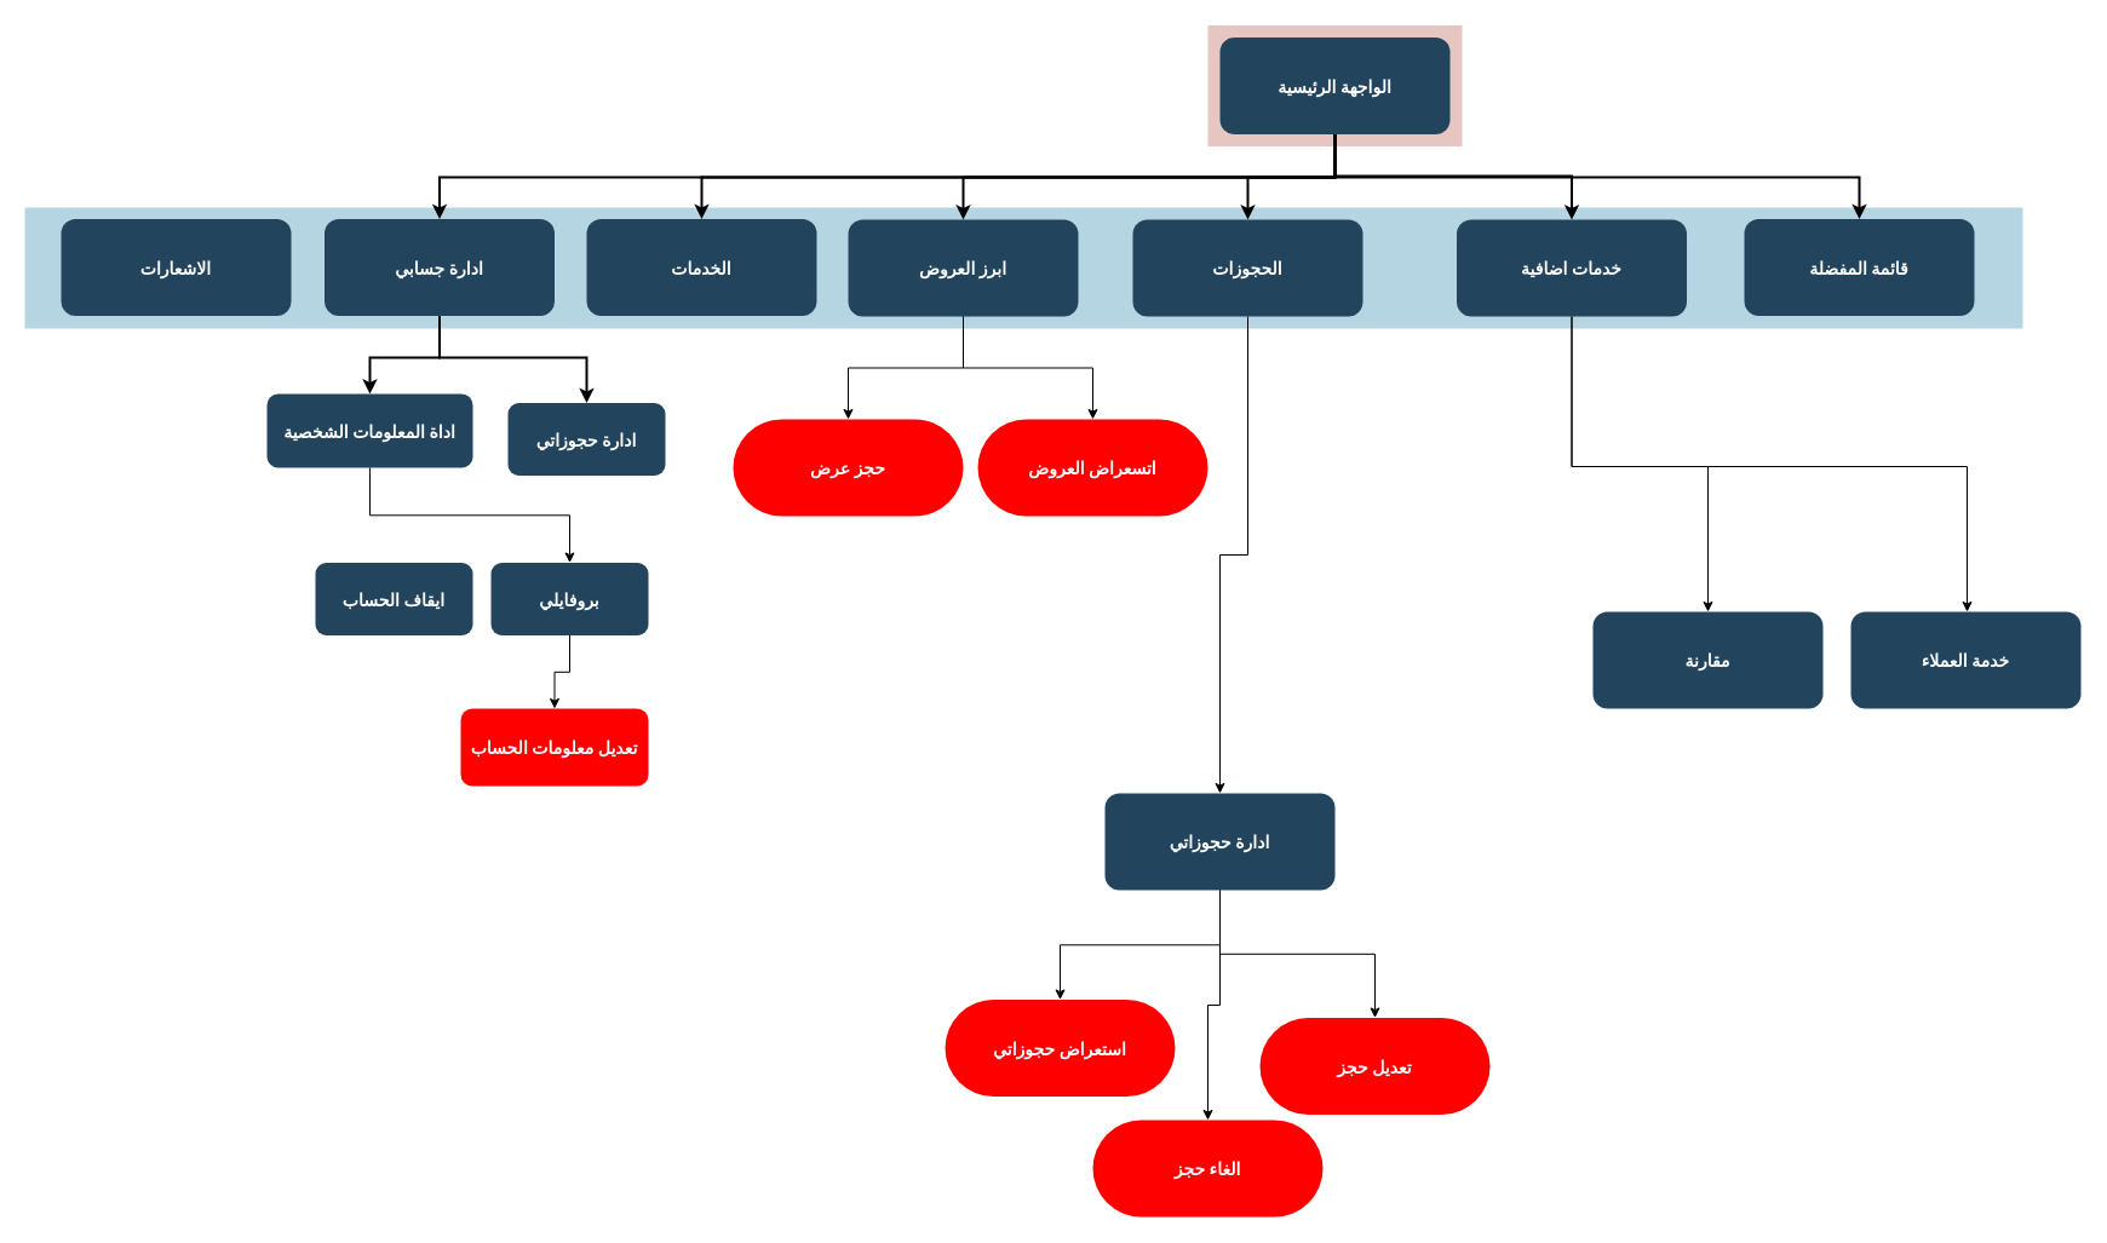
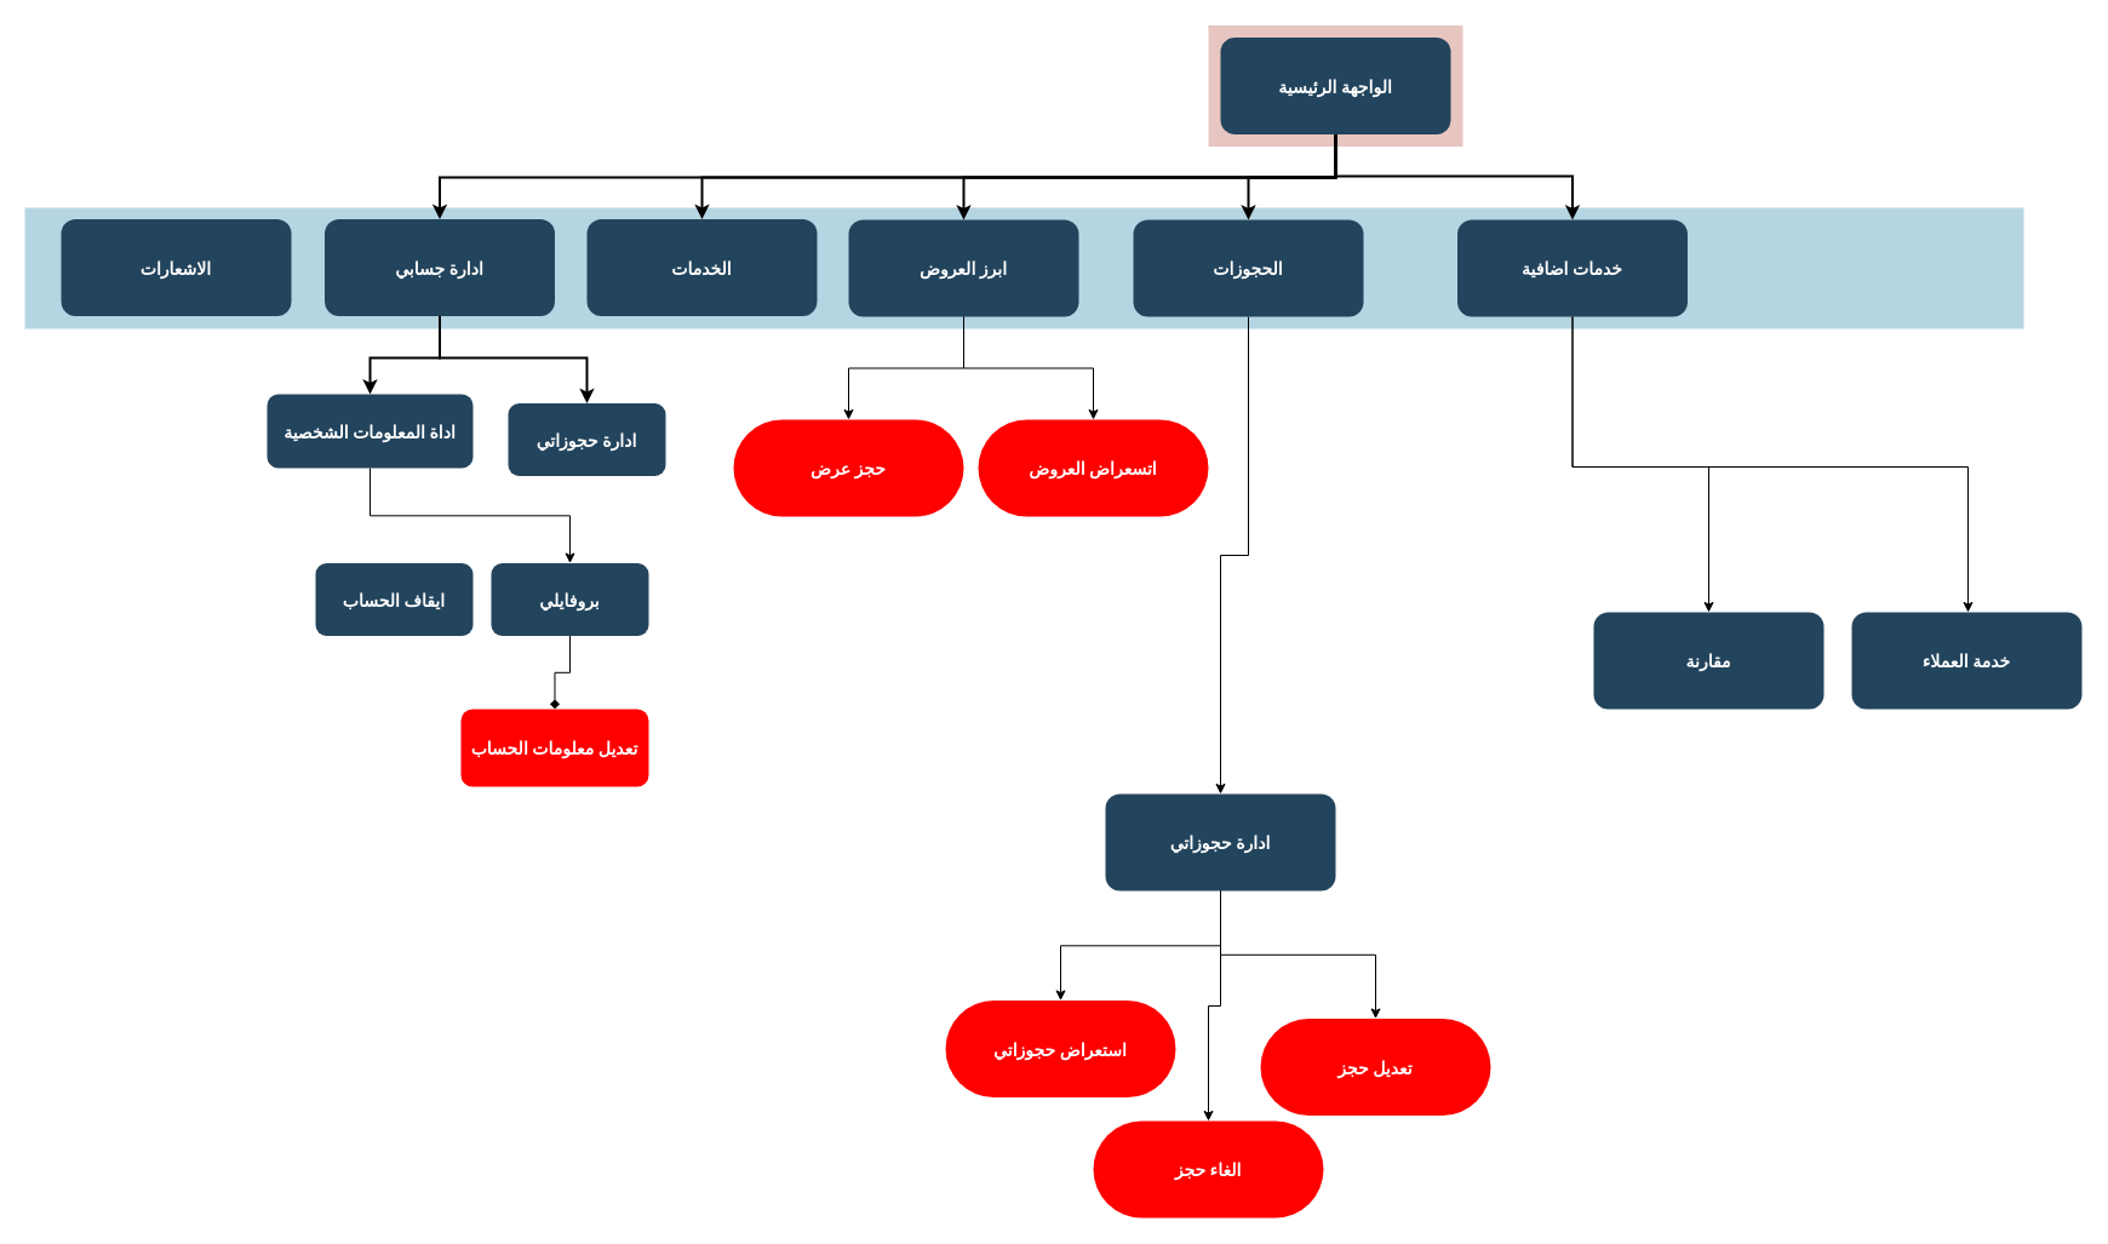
  <mxCell id="0" />
  <mxCell id="1" parent="0" />
  <mxCell id="2" value="" style="fillColor=#AE4132;strokeColor=none;opacity=30;" parent="1" vertex="1"><mxGeometry x="997" y="20.5" width="210" height="100.0" as="geometry" /></mxCell>
  <mxCell id="3" value="" style="fillColor=#10739E;strokeColor=none;opacity=30;" parent="1" vertex="1"><mxGeometry x="20" y="171" width="1650" height="100" as="geometry" /></mxCell>
  <mxCell id="4" value="الواجهة الرئيسية" style="rounded=1;fillColor=#23445D;gradientColor=none;strokeColor=none;fontColor=#FFFFFF;fontStyle=1;fontFamily=Tahoma;fontSize=14" parent="1" vertex="1"><mxGeometry x="1007" y="30.5" width="190" height="80" as="geometry" /></mxCell>
  <mxCell id="5" value="" style="edgeStyle=orthogonalEdgeStyle;rounded=0;orthogonalLoop=1;jettySize=auto;html=1;" edge="1" parent="1" source="6" target="8"><mxGeometry relative="1" as="geometry" /></mxCell>
  <mxCell id="6" value="الحجوزات" style="rounded=1;fillColor=#23445D;gradientColor=none;strokeColor=none;fontColor=#FFFFFF;fontStyle=1;fontFamily=Tahoma;fontSize=14" parent="1" vertex="1"><mxGeometry x="935" y="181" width="190" height="80" as="geometry" /></mxCell>
  <mxCell id="7" value="" style="edgeStyle=orthogonalEdgeStyle;rounded=0;orthogonalLoop=1;jettySize=auto;html=1;" edge="1" parent="1" source="8" target="9"><mxGeometry relative="1" as="geometry" /></mxCell>
  <mxCell id="8" value="ادارة حجوزاتي" style="rounded=1;fillColor=#23445D;gradientColor=none;strokeColor=none;fontColor=#FFFFFF;fontStyle=1;fontFamily=Tahoma;fontSize=14" vertex="1" parent="1"><mxGeometry x="912" y="655" width="190" height="80" as="geometry" /></mxCell>
  <mxCell id="9" value="استعراض حجوزاتي" style="rounded=1;fillColor=#FF0000;gradientColor=none;strokeColor=none;fontColor=#FFFFFF;fontStyle=1;fontFamily=Tahoma;fontSize=14;arcSize=50;" vertex="1" parent="1"><mxGeometry x="780" y="825.5" width="190" height="80" as="geometry" /></mxCell>
  <mxCell id="10" value="" style="edgeStyle=elbowEdgeStyle;elbow=vertical;strokeWidth=2;rounded=0" parent="1" source="4" target="6" edge="1"><mxGeometry x="337" y="215.5" width="100" height="100" as="geometry"><mxPoint x="587" y="160.5" as="sourcePoint" /><mxPoint x="687" y="60.5" as="targetPoint" /></mxGeometry></mxCell>
  <mxCell id="11" value="" style="edgeStyle=orthogonalEdgeStyle;rounded=0;orthogonalLoop=1;jettySize=auto;html=1;" edge="1" parent="1" source="12" target="14"><mxGeometry relative="1" as="geometry" /></mxCell>
  <mxCell id="12" value="ابرز العروض" style="rounded=1;fillColor=#23445D;gradientColor=none;strokeColor=none;fontColor=#FFFFFF;fontStyle=1;fontFamily=Tahoma;fontSize=14" parent="1" vertex="1"><mxGeometry x="700" y="181" width="190" height="80" as="geometry" /></mxCell>
  <mxCell id="13" value="" style="edgeStyle=orthogonalEdgeStyle;rounded=0;orthogonalLoop=1;jettySize=auto;html=1;exitX=0.5;exitY=1;exitDx=0;exitDy=0;" edge="1" parent="1" source="12" target="15"><mxGeometry relative="1" as="geometry"><mxPoint x="700" y="435" as="sourcePoint" /></mxGeometry></mxCell>
  <mxCell id="14" value="حجز عرض" style="rounded=1;fillColor=#FF0000;gradientColor=none;strokeColor=none;fontColor=#FFFFFF;fontStyle=1;fontFamily=Tahoma;fontSize=14;arcSize=50;" vertex="1" parent="1"><mxGeometry x="605" y="346" width="190" height="80" as="geometry" /></mxCell>
  <mxCell id="15" value="اتسعراض العروض" style="rounded=1;fillColor=#FF0000;gradientColor=none;strokeColor=none;fontColor=#FFFFFF;fontStyle=1;fontFamily=Tahoma;fontSize=14;arcSize=50;" vertex="1" parent="1"><mxGeometry x="807" y="346" width="190" height="80" as="geometry" /></mxCell>
  <mxCell id="16" value="الخدمات" style="rounded=1;fillColor=#23445D;gradientColor=none;strokeColor=none;fontColor=#FFFFFF;fontStyle=1;fontFamily=Tahoma;fontSize=14" parent="1" vertex="1"><mxGeometry x="484" y="180.5" width="190" height="80" as="geometry" /></mxCell>
  <mxCell id="17" value="ادارة جسابي" style="rounded=1;fillColor=#23445D;gradientColor=none;strokeColor=none;fontColor=#FFFFFF;fontStyle=1;fontFamily=Tahoma;fontSize=14" parent="1" vertex="1"><mxGeometry x="267.5" y="180.5" width="190" height="80" as="geometry" /></mxCell>
  <mxCell id="18" value="" style="edgeStyle=elbowEdgeStyle;elbow=vertical;strokeWidth=2;rounded=0" parent="1" source="4" target="16" edge="1"><mxGeometry x="347" y="225.5" width="100" height="100" as="geometry"><mxPoint x="1112" y="120.5" as="sourcePoint" /><mxPoint x="1717" y="190.5" as="targetPoint" /></mxGeometry></mxCell>
  <mxCell id="19" value="" style="edgeStyle=elbowEdgeStyle;elbow=vertical;strokeWidth=2;rounded=0" parent="1" source="4" target="17" edge="1"><mxGeometry x="-23" y="135.5" width="100" height="100" as="geometry"><mxPoint x="227" y="80.5" as="sourcePoint" /><mxPoint x="327" y="-19.5" as="targetPoint" /></mxGeometry></mxCell>
  <mxCell id="20" value="" style="edgeStyle=elbowEdgeStyle;elbow=vertical;strokeWidth=2;rounded=0;entryX=0.5;entryY=0;entryDx=0;entryDy=0;exitX=0.5;exitY=1;exitDx=0;exitDy=0;" parent="1" source="17" target="21" edge="1"><mxGeometry x="-23" y="135.5" width="100" height="100" as="geometry"><mxPoint x="227" y="80.5" as="sourcePoint" /><mxPoint x="372" y="300.5" as="targetPoint" /><Array as="points"><mxPoint x="440" y="295" /><mxPoint x="420" y="305" /></Array></mxGeometry></mxCell>
  <mxCell id="21" value="اداة المعلومات الشخصية" style="rounded=1;fillColor=#23445D;gradientColor=none;strokeColor=none;fontColor=#FFFFFF;fontStyle=1;fontFamily=Tahoma;fontSize=14" vertex="1" parent="1"><mxGeometry x="220" y="325" width="170" height="61" as="geometry" /></mxCell>
  <mxCell id="22" value="الاشعارات" style="rounded=1;fillColor=#23445D;gradientColor=none;strokeColor=none;fontColor=#FFFFFF;fontStyle=1;fontFamily=Tahoma;fontSize=14" vertex="1" parent="1"><mxGeometry x="50" y="180.5" width="190" height="80" as="geometry" /></mxCell>
  <mxCell id="23" value="ادارة حجوزاتي" style="rounded=1;fillColor=#23445D;gradientColor=none;strokeColor=none;fontColor=#FFFFFF;fontStyle=1;fontFamily=Tahoma;fontSize=14" vertex="1" parent="1"><mxGeometry x="419" y="332.5" width="130" height="60" as="geometry" /></mxCell>
  <mxCell id="24" value="" style="edgeStyle=elbowEdgeStyle;elbow=vertical;strokeWidth=2;rounded=0;exitX=0.5;exitY=1;exitDx=0;exitDy=0;entryX=0.5;entryY=0;entryDx=0;entryDy=0;" edge="1" parent="1" source="17" target="23"><mxGeometry x="-13" y="145.5" width="100" height="100" as="geometry"><mxPoint x="462" y="270.5" as="sourcePoint" /><mxPoint x="335.167" y="321.333" as="targetPoint" /><Array as="points"><mxPoint x="490" y="295" /></Array></mxGeometry></mxCell>
  <mxCell id="25" value="" style="edgeStyle=elbowEdgeStyle;elbow=vertical;strokeWidth=2;rounded=0;exitX=0.5;exitY=1;exitDx=0;exitDy=0;" edge="1" parent="1" source="4" target="12"><mxGeometry x="357" y="235.5" width="100" height="100" as="geometry"><mxPoint x="1112" y="120.5" as="sourcePoint" /><mxPoint x="917" y="190.5" as="targetPoint" /></mxGeometry></mxCell>
  <mxCell id="26" value="ايقاف الحساب" style="rounded=1;fillColor=#23445D;gradientColor=none;strokeColor=none;fontColor=#FFFFFF;fontStyle=1;fontFamily=Tahoma;fontSize=14" vertex="1" parent="1"><mxGeometry x="260" y="464.5" width="130" height="60" as="geometry" /></mxCell>
- <mxCell id="27" value="" style="edgeStyle=orthogonalEdgeStyle;rounded=0;orthogonalLoop=1;jettySize=auto;html=1;" edge="1" parent="1" source="28" target="30"><mxGeometry relative="1" as="geometry" /></mxCell>
+ <mxCell id="27" value="" style="edgeStyle=orthogonalEdgeStyle;rounded=0;orthogonalLoop=1;jettySize=auto;html=1;endArrow=diamond;" edge="1" parent="1" source="28" target="30"><mxGeometry relative="1" as="geometry" /></mxCell>
  <mxCell id="28" value="بروفايلي" style="rounded=1;fillColor=#23445D;gradientColor=none;strokeColor=none;fontColor=#FFFFFF;fontStyle=1;fontFamily=Tahoma;fontSize=14" vertex="1" parent="1"><mxGeometry x="405" y="464.5" width="130" height="60" as="geometry" /></mxCell>
  <mxCell id="29" value="" style="edgeStyle=orthogonalEdgeStyle;rounded=0;orthogonalLoop=1;jettySize=auto;html=1;entryX=0.5;entryY=0;entryDx=0;entryDy=0;exitX=0.5;exitY=1;exitDx=0;exitDy=0;" edge="1" parent="1" source="21" target="28"><mxGeometry relative="1" as="geometry"><mxPoint x="315.167" y="396" as="sourcePoint" /><mxPoint x="335.167" y="474.5" as="targetPoint" /></mxGeometry></mxCell>
  <mxCell id="30" value="تعديل معلومات الحساب" style="rounded=1;fillColor=#FF0000;gradientColor=none;strokeColor=none;fontColor=#FFFFFF;fontStyle=1;fontFamily=Tahoma;fontSize=14" vertex="1" parent="1"><mxGeometry x="380" y="585" width="155" height="64" as="geometry" /></mxCell>
  <mxCell id="31" value="خدمات اضافية" style="rounded=1;fillColor=#23445D;gradientColor=none;strokeColor=none;fontColor=#FFFFFF;fontStyle=1;fontFamily=Tahoma;fontSize=14" vertex="1" parent="1"><mxGeometry x="1202.5" y="181" width="190" height="80" as="geometry" /></mxCell>
  <mxCell id="32" value="" style="edgeStyle=elbowEdgeStyle;elbow=vertical;strokeWidth=2;rounded=0;entryX=0.5;entryY=0;entryDx=0;entryDy=0;exitX=0.5;exitY=1;exitDx=0;exitDy=0;" edge="1" parent="1" source="4" target="31"><mxGeometry x="347" y="225.5" width="100" height="100" as="geometry"><mxPoint x="1112" y="120.5" as="sourcePoint" /><mxPoint x="1265" y="191" as="targetPoint" /><Array as="points"><mxPoint x="1240" y="145" /></Array></mxGeometry></mxCell>
- <mxCell id="33" value="قائمة المفضلة" style="rounded=1;fillColor=#23445D;gradientColor=none;strokeColor=none;fontColor=#FFFFFF;fontStyle=1;fontFamily=Tahoma;fontSize=14" vertex="1" parent="1"><mxGeometry x="1440" y="180.5" width="190" height="80" as="geometry" /></mxCell>
- <mxCell id="34" value="" style="edgeStyle=elbowEdgeStyle;elbow=vertical;strokeWidth=2;rounded=0;entryX=0.5;entryY=0;entryDx=0;entryDy=0;exitX=0.5;exitY=1;exitDx=0;exitDy=0;" edge="1" parent="1" source="4" target="33"><mxGeometry x="357" y="235.5" width="100" height="100" as="geometry"><mxPoint x="1111.833" y="121.333" as="sourcePoint" /><mxPoint x="1513.5" y="191.333" as="targetPoint" /></mxGeometry></mxCell>
  <mxCell id="35" value="" style="edgeStyle=orthogonalEdgeStyle;rounded=0;orthogonalLoop=1;jettySize=auto;html=1;exitX=0.5;exitY=1;exitDx=0;exitDy=0;" edge="1" parent="1" source="31" target="37"><mxGeometry relative="1" as="geometry"><Array as="points"><mxPoint x="1297" y="385" /><mxPoint x="1624" y="385" /></Array></mxGeometry></mxCell>
  <mxCell id="36" value="مقارنة" style="rounded=1;fillColor=#23445D;gradientColor=none;strokeColor=none;fontColor=#FFFFFF;fontStyle=1;fontFamily=Tahoma;fontSize=14" vertex="1" parent="1"><mxGeometry x="1315" y="505" width="190" height="80" as="geometry" /></mxCell>
  <mxCell id="37" value="خدمة العملاء" style="rounded=1;fillColor=#23445D;gradientColor=none;strokeColor=none;fontColor=#FFFFFF;fontStyle=1;fontFamily=Tahoma;fontSize=14" vertex="1" parent="1"><mxGeometry x="1528" y="505" width="190" height="80" as="geometry" /></mxCell>
  <mxCell id="38" value="" style="edgeStyle=orthogonalEdgeStyle;rounded=0;orthogonalLoop=1;jettySize=auto;html=1;exitX=0.5;exitY=1;exitDx=0;exitDy=0;entryX=0.5;entryY=0;entryDx=0;entryDy=0;" edge="1" parent="1" source="31" target="36"><mxGeometry relative="1" as="geometry"><mxPoint x="1306.833" y="270.333" as="sourcePoint" /><mxPoint x="1633.5" y="474.5" as="targetPoint" /><Array as="points"><mxPoint x="1297" y="385" /><mxPoint x="1410" y="385" /></Array></mxGeometry></mxCell>
  <mxCell id="39" value="" style="edgeStyle=orthogonalEdgeStyle;rounded=0;orthogonalLoop=1;jettySize=auto;html=1;entryX=0.5;entryY=0;entryDx=0;entryDy=0;" edge="1" parent="1" source="8" target="40"><mxGeometry relative="1" as="geometry"><mxPoint x="967.833" y="825" as="sourcePoint" /><mxPoint x="834.5" y="915.5" as="targetPoint" /></mxGeometry></mxCell>
  <mxCell id="40" value="الغاء حجز" style="rounded=1;fillColor=#FF0000;gradientColor=none;strokeColor=none;fontColor=#FFFFFF;fontStyle=1;fontFamily=Tahoma;fontSize=14;arcSize=50;" vertex="1" parent="1"><mxGeometry x="902" y="925" width="190" height="80" as="geometry" /></mxCell>
  <mxCell id="41" value="تعديل حجز" style="rounded=1;fillColor=#FF0000;gradientColor=none;strokeColor=none;fontColor=#FFFFFF;fontStyle=1;fontFamily=Tahoma;fontSize=14;arcSize=50;" vertex="1" parent="1"><mxGeometry x="1040" y="840.5" width="190" height="80" as="geometry" /></mxCell>
  <mxCell id="42" value="" style="edgeStyle=orthogonalEdgeStyle;rounded=0;orthogonalLoop=1;jettySize=auto;html=1;entryX=0.5;entryY=0;entryDx=0;entryDy=0;exitX=0.5;exitY=1;exitDx=0;exitDy=0;" edge="1" parent="1" source="8" target="41"><mxGeometry relative="1" as="geometry"><mxPoint x="967.833" y="825" as="sourcePoint" /><mxPoint x="977.833" y="1035.833" as="targetPoint" /></mxGeometry></mxCell>
